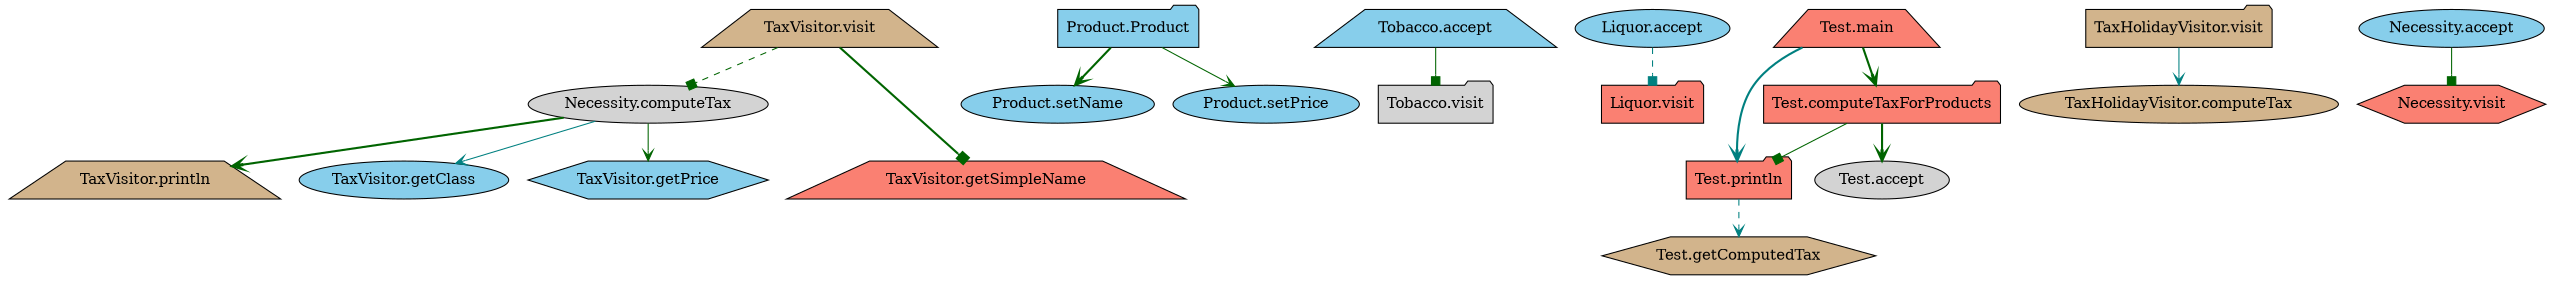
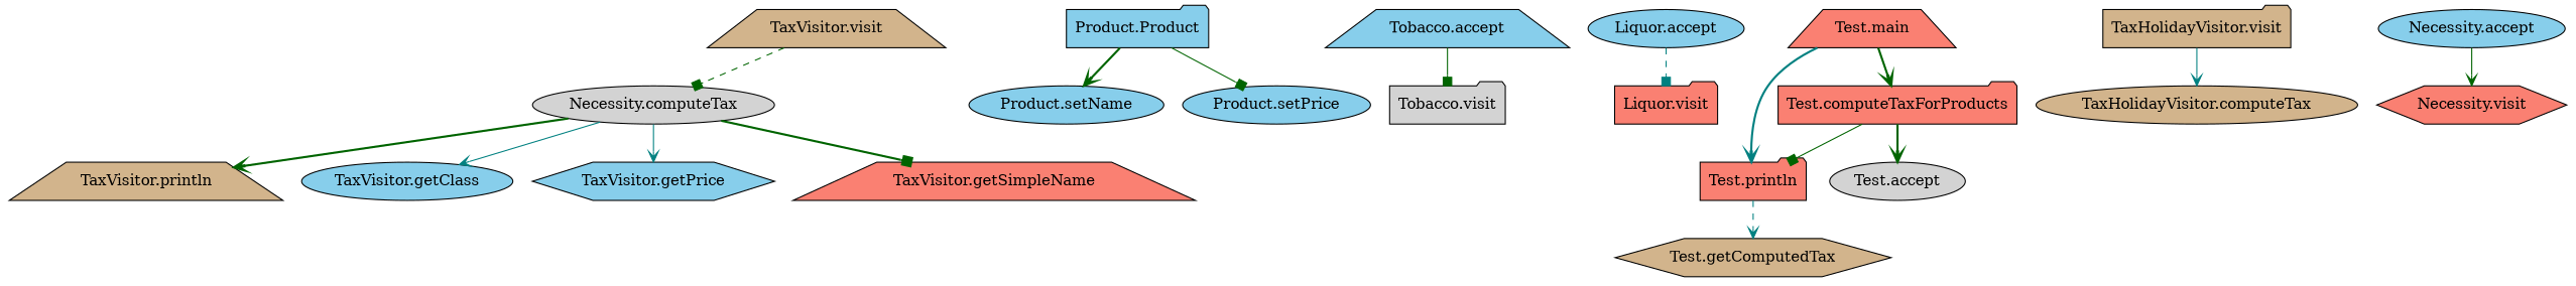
  digraph {
    node [fillcolor=skyblue shape=ellipse style=filled]
    edge [arrowhead=vee color=darkgreen style=solid]
    n1 [fillcolor=lightgrey label="Necessity.computeTax"]
    "TaxVisitor.println" [fillcolor=tan shape=trapezium]
    "TaxVisitor.getClass"
    "TaxVisitor.getSimpleName" [fillcolor=salmon shape=trapezium]
    "TaxVisitor.getPrice" [shape=hexagon]
    "Product.Product" [shape=folder]
    "Product.setName"
    "Product.setPrice"
    "Tobacco.accept" [shape=trapezium]
    "Tobacco.visit" [fillcolor=lightgrey shape=folder]
    "Liquor.visit" [fillcolor=salmon shape=folder]
    "Liquor.accept"
    "TaxVisitor.visit" [fillcolor=tan shape=trapezium]
    "Test.main" [fillcolor=salmon shape=trapezium]
    "Test.println" [fillcolor=salmon shape=folder]
    "Test.computeTaxForProducts" [fillcolor=salmon shape=folder]
    "Test.getComputedTax" [fillcolor=tan shape=hexagon]
    "Test.accept" [fillcolor=lightgrey]
    "TaxHolidayVisitor.visit" [fillcolor=tan shape=folder]
    "TaxHolidayVisitor.computeTax" [fillcolor=tan]
    "Necessity.visit" [fillcolor=salmon shape=hexagon]
    "Necessity.accept"
    n1 -> "TaxVisitor.println" [style=bold]
    n1 -> "TaxVisitor.getClass" [color=teal]
-   "TaxVisitor.visit" -> "TaxVisitor.getSimpleName" [arrowhead=box style=bold]
-   n1 -> "TaxVisitor.getPrice"
+   n1 -> "TaxVisitor.getSimpleName" [arrowhead=box style=bold]
+   n1 -> "TaxVisitor.getPrice" [color=teal]
    "Product.Product" -> "Product.setName" [style=bold]
-   "Product.Product" -> "Product.setPrice"
+   "Product.Product" -> "Product.setPrice" [arrowhead=box]
    "Tobacco.accept" -> "Tobacco.visit" [arrowhead=box]
    "Liquor.accept" -> "Liquor.visit" [arrowhead=box color=teal style=dashed]
    "TaxVisitor.visit" -> n1 [arrowhead=box style=dashed]
    "Test.main" -> "Test.println" [color=teal style=bold]
    "Test.main" -> "Test.computeTaxForProducts" [style=bold]
    "Test.println" -> "Test.getComputedTax" [color=teal style=dashed]
    "Test.computeTaxForProducts" -> "Test.println" [arrowhead=box]
    "Test.computeTaxForProducts" -> "Test.accept" [style=bold]
    "TaxHolidayVisitor.visit" -> "TaxHolidayVisitor.computeTax" [color=teal]
-   "Necessity.accept" -> "Necessity.visit" [arrowhead=box]
+   "Necessity.accept" -> "Necessity.visit"
  }
